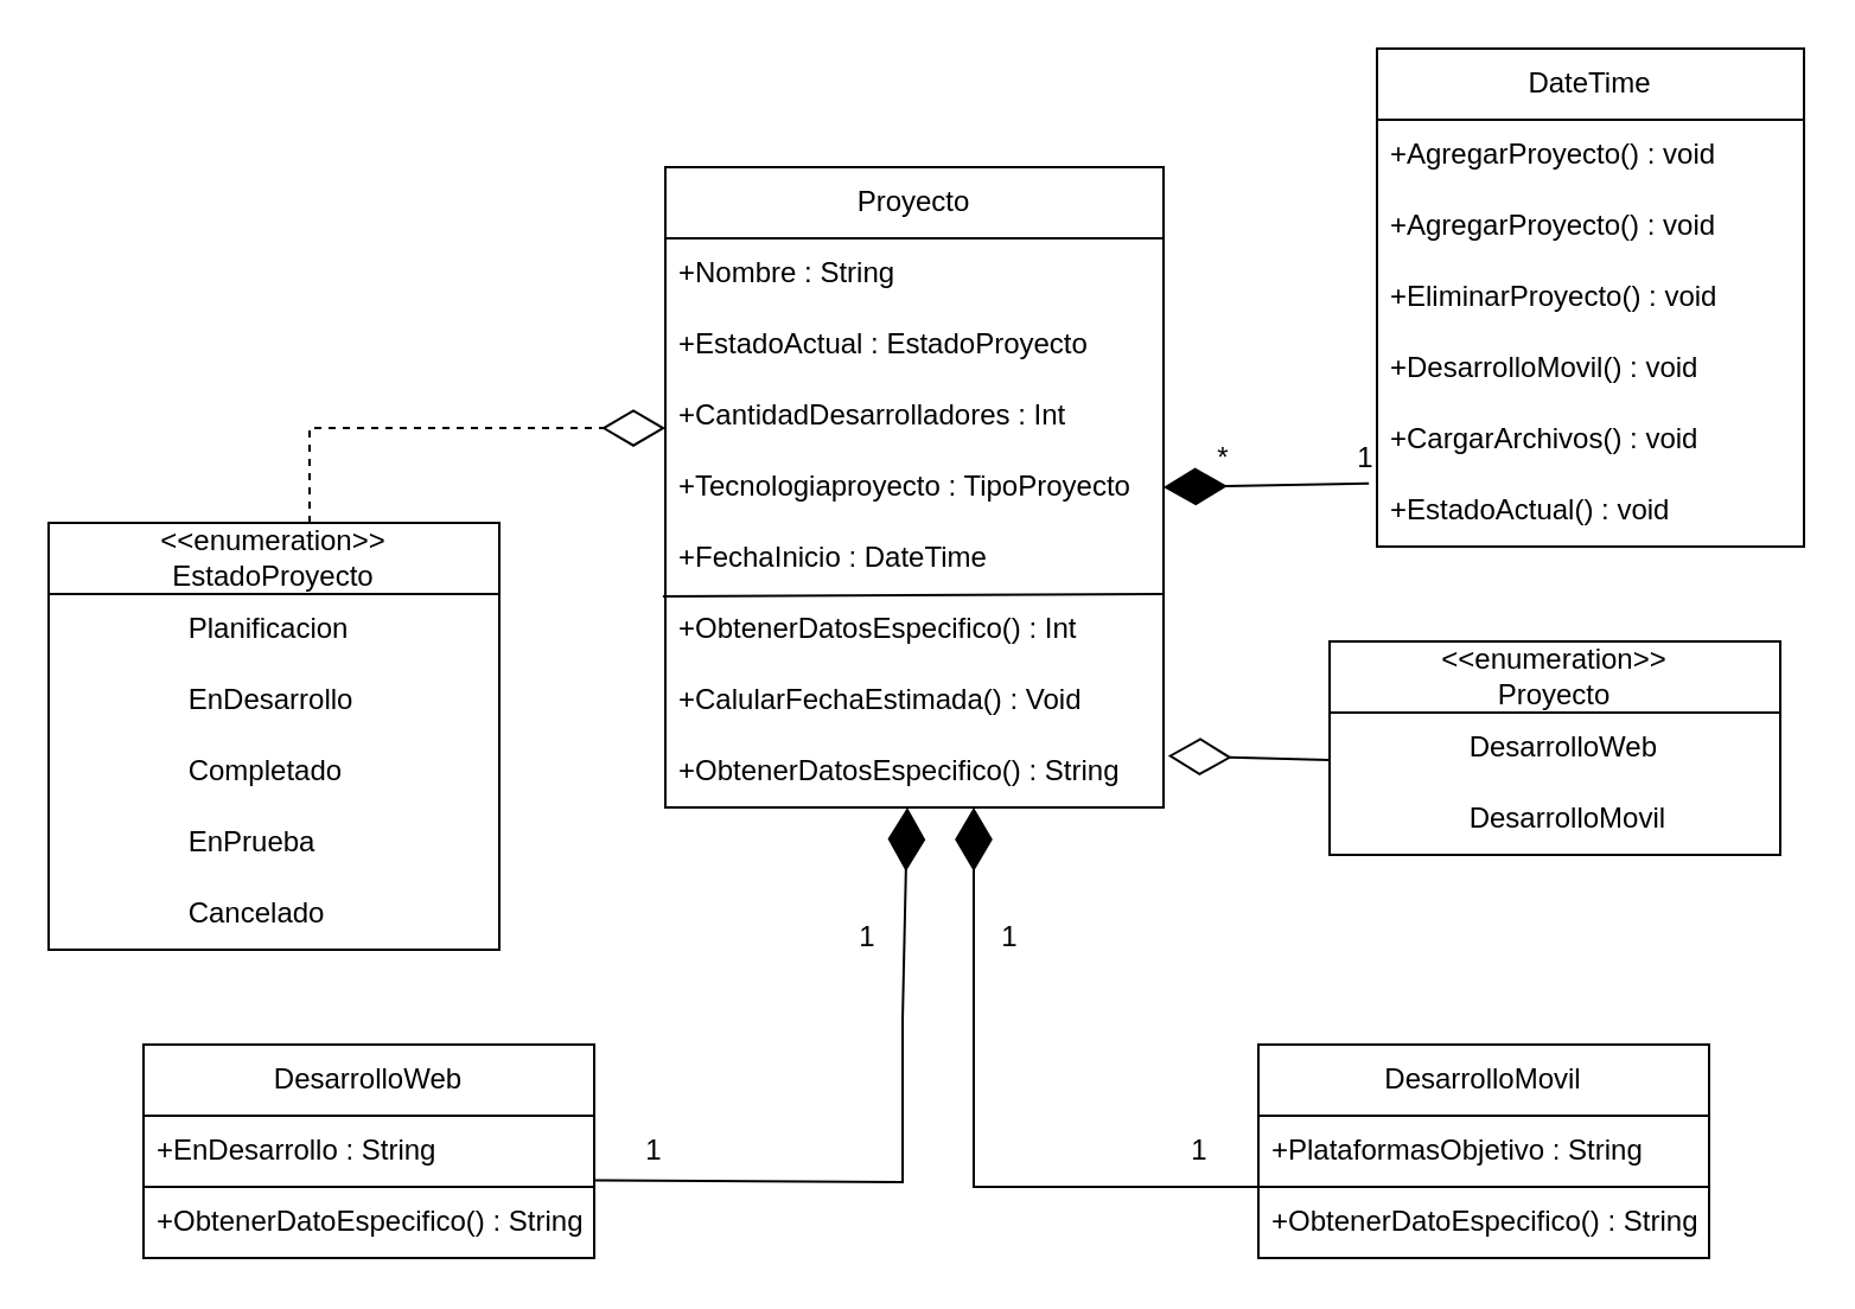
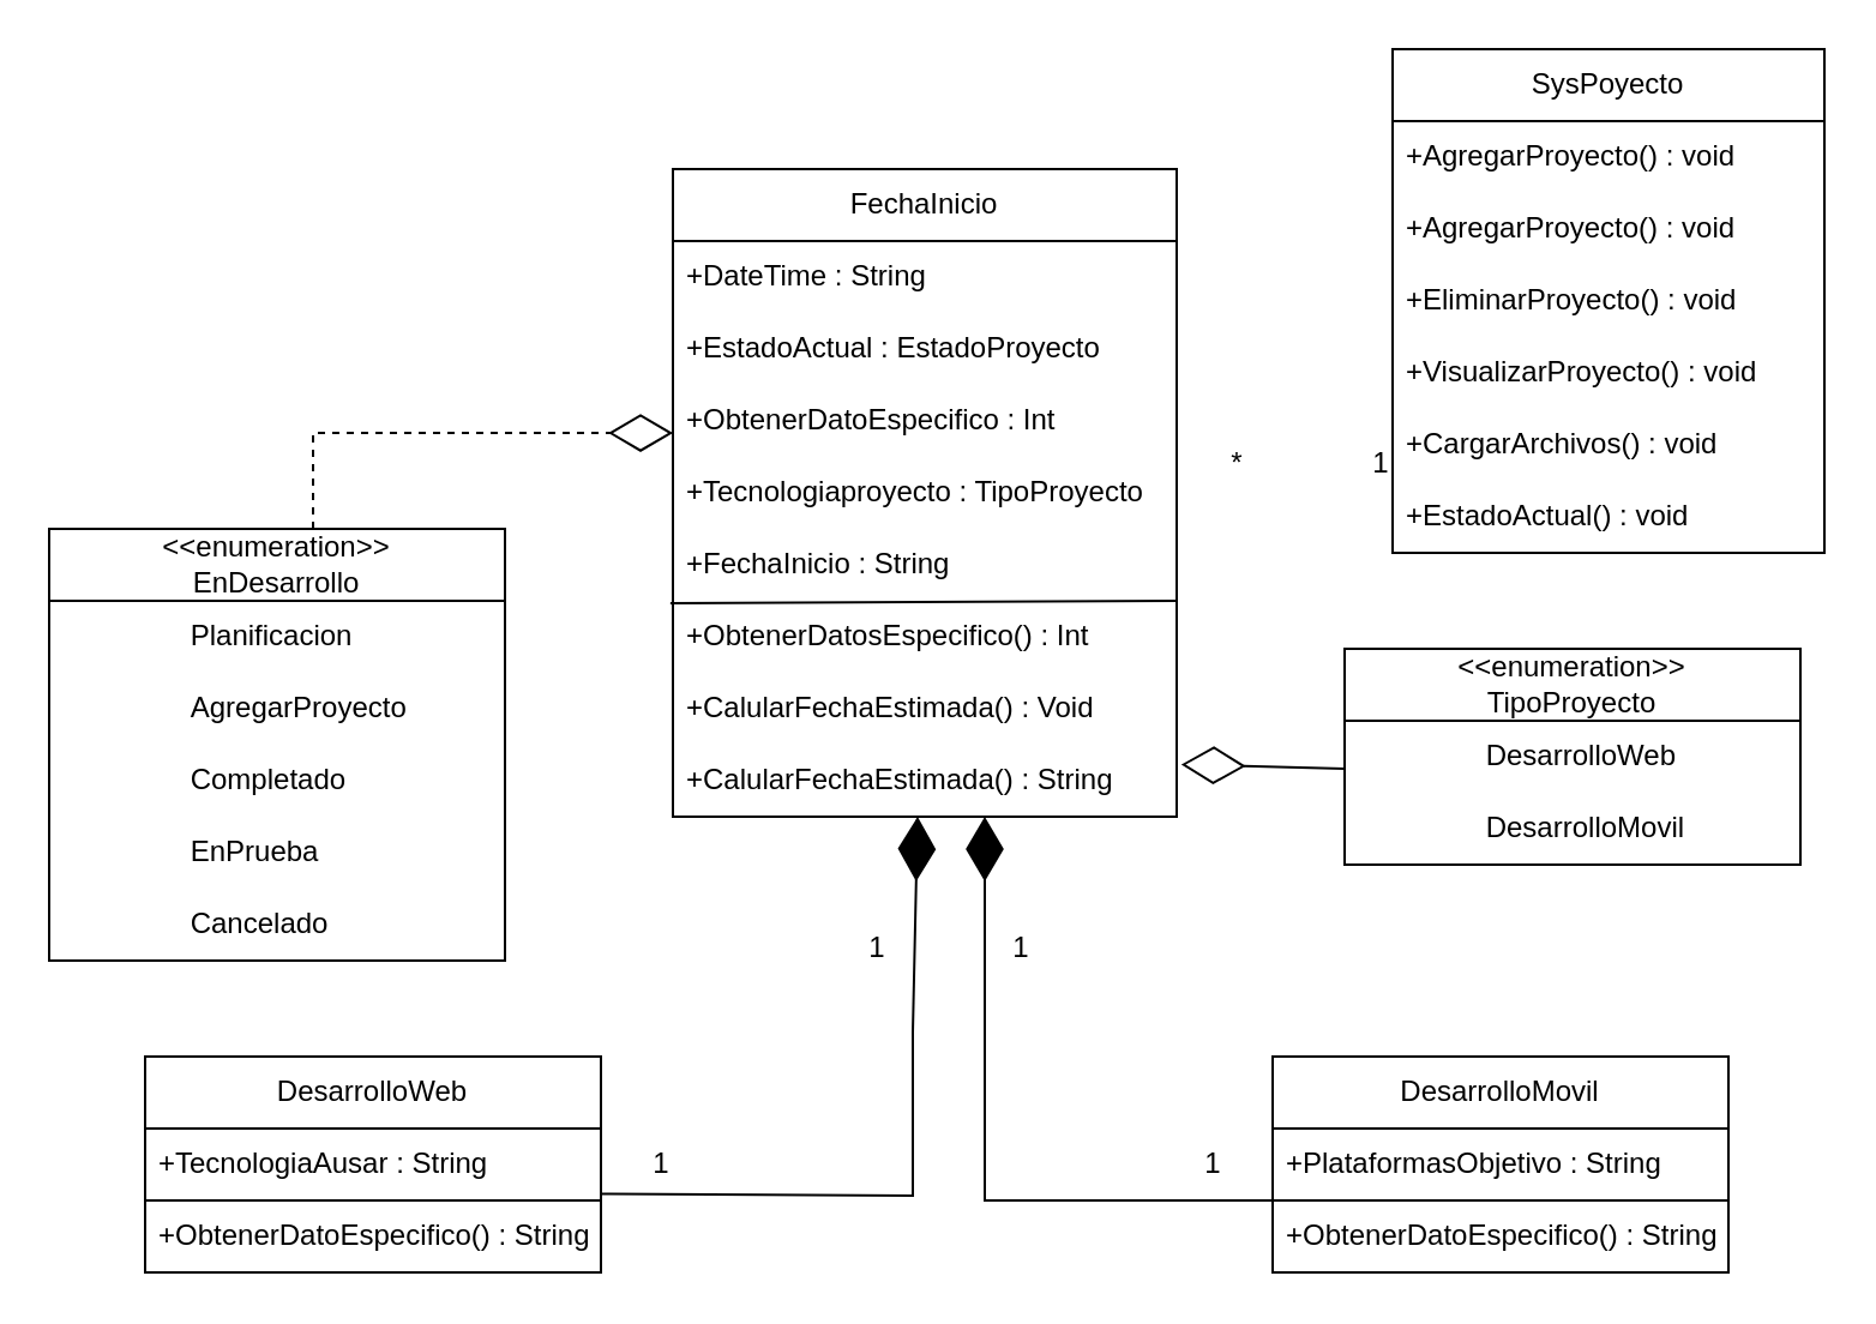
  <mxCell id="0" />
  <mxCell id="1" parent="0" />
- <mxCell id="2" value="Proyecto" style="swimlane;fontStyle=0;childLayout=stackLayout;horizontal=1;startSize=30;horizontalStack=0;resizeParent=1;resizeParentMax=0;resizeLast=0;collapsible=1;marginBottom=0;whiteSpace=wrap;html=1;strokeColor=default;" vertex="1" parent="1"><mxGeometry x="280" y="70" width="210" height="270" as="geometry"><mxRectangle x="80" y="70" width="70" height="30" as="alternateBounds" /></mxGeometry></mxCell>
- <mxCell id="3" value="+Nombre : String" style="text;strokeColor=none;fillColor=none;align=left;verticalAlign=middle;spacingLeft=4;spacingRight=4;overflow=hidden;points=[[0,0.5],[1,0.5]];portConstraint=eastwest;rotatable=0;whiteSpace=wrap;html=1;" vertex="1" parent="2"><mxGeometry y="30" width="210" height="30" as="geometry" /></mxCell>
+ <mxCell id="2" value="FechaInicio" style="swimlane;fontStyle=0;childLayout=stackLayout;horizontal=1;startSize=30;horizontalStack=0;resizeParent=1;resizeParentMax=0;resizeLast=0;collapsible=1;marginBottom=0;whiteSpace=wrap;html=1;strokeColor=default;" vertex="1" parent="1"><mxGeometry x="280" y="70" width="210" height="270" as="geometry"><mxRectangle x="80" y="70" width="70" height="30" as="alternateBounds" /></mxGeometry></mxCell>
+ <mxCell id="3" value="+DateTime : String" style="text;strokeColor=none;fillColor=none;align=left;verticalAlign=middle;spacingLeft=4;spacingRight=4;overflow=hidden;points=[[0,0.5],[1,0.5]];portConstraint=eastwest;rotatable=0;whiteSpace=wrap;html=1;" vertex="1" parent="2"><mxGeometry y="30" width="210" height="30" as="geometry" /></mxCell>
  <mxCell id="4" value="+EstadoActual : EstadoProyecto" style="text;strokeColor=none;fillColor=none;align=left;verticalAlign=middle;spacingLeft=4;spacingRight=4;overflow=hidden;points=[[0,0.5],[1,0.5]];portConstraint=eastwest;rotatable=0;whiteSpace=wrap;html=1;dashed=1;" vertex="1" parent="2"><mxGeometry y="60" width="210" height="30" as="geometry" /></mxCell>
- <mxCell id="5" value="+CantidadDesarrolladores : Int" style="text;strokeColor=none;fillColor=none;align=left;verticalAlign=middle;spacingLeft=4;spacingRight=4;overflow=hidden;points=[[0,0.5],[1,0.5]];portConstraint=eastwest;rotatable=0;whiteSpace=wrap;html=1;" vertex="1" parent="2"><mxGeometry y="90" width="210" height="30" as="geometry" /></mxCell>
+ <mxCell id="5" value="+ObtenerDatoEspecifico : Int" style="text;strokeColor=none;fillColor=none;align=left;verticalAlign=middle;spacingLeft=4;spacingRight=4;overflow=hidden;points=[[0,0.5],[1,0.5]];portConstraint=eastwest;rotatable=0;whiteSpace=wrap;html=1;" vertex="1" parent="2"><mxGeometry y="90" width="210" height="30" as="geometry" /></mxCell>
  <mxCell id="6" value="+Tecnologiaproyecto : TipoProyecto" style="text;strokeColor=none;fillColor=none;align=left;verticalAlign=middle;spacingLeft=4;spacingRight=4;overflow=hidden;points=[[0,0.5],[1,0.5]];portConstraint=eastwest;rotatable=0;whiteSpace=wrap;html=1;" vertex="1" parent="2"><mxGeometry y="120" width="210" height="30" as="geometry" /></mxCell>
- <mxCell id="7" value="+FechaInicio : DateTime" style="text;strokeColor=none;fillColor=none;align=left;verticalAlign=middle;spacingLeft=4;spacingRight=4;overflow=hidden;points=[[0,0.5],[1,0.5]];portConstraint=eastwest;rotatable=0;whiteSpace=wrap;html=1;" vertex="1" parent="2"><mxGeometry y="150" width="210" height="30" as="geometry" /></mxCell>
+ <mxCell id="7" value="+FechaInicio : String" style="text;strokeColor=none;fillColor=none;align=left;verticalAlign=middle;spacingLeft=4;spacingRight=4;overflow=hidden;points=[[0,0.5],[1,0.5]];portConstraint=eastwest;rotatable=0;whiteSpace=wrap;html=1;" vertex="1" parent="2"><mxGeometry y="150" width="210" height="30" as="geometry" /></mxCell>
  <mxCell id="8" value="+ObtenerDatosEspecifico() : Int" style="text;strokeColor=none;fillColor=none;align=left;verticalAlign=middle;spacingLeft=4;spacingRight=4;overflow=hidden;points=[[0,0.5],[1,0.5]];portConstraint=eastwest;rotatable=0;whiteSpace=wrap;html=1;" vertex="1" parent="2"><mxGeometry y="180" width="210" height="30" as="geometry" /></mxCell>
  <mxCell id="9" value="+CalularFechaEstimada() : Void" style="text;strokeColor=none;fillColor=none;align=left;verticalAlign=middle;spacingLeft=4;spacingRight=4;overflow=hidden;points=[[0,0.5],[1,0.5]];portConstraint=eastwest;rotatable=0;whiteSpace=wrap;html=1;" vertex="1" parent="2"><mxGeometry y="210" width="210" height="30" as="geometry" /></mxCell>
- <mxCell id="10" value="+ObtenerDatosEspecifico() : String" style="text;strokeColor=none;fillColor=none;align=left;verticalAlign=middle;spacingLeft=4;spacingRight=4;overflow=hidden;points=[[0,0.5],[1,0.5]];portConstraint=eastwest;rotatable=0;whiteSpace=wrap;html=1;" vertex="1" parent="2"><mxGeometry y="240" width="210" height="30" as="geometry" /></mxCell>
+ <mxCell id="10" value="+CalularFechaEstimada() : String" style="text;strokeColor=none;fillColor=none;align=left;verticalAlign=middle;spacingLeft=4;spacingRight=4;overflow=hidden;points=[[0,0.5],[1,0.5]];portConstraint=eastwest;rotatable=0;whiteSpace=wrap;html=1;" vertex="1" parent="2"><mxGeometry y="240" width="210" height="30" as="geometry" /></mxCell>
  <mxCell id="11" value="" style="endArrow=none;html=1;rounded=0;exitX=-0.005;exitY=1.033;exitDx=0;exitDy=0;exitPerimeter=0;" edge="1" parent="2" source="7"><mxGeometry width="50" height="50" relative="1" as="geometry"><mxPoint x="120" y="330" as="sourcePoint" /><mxPoint x="210" y="180" as="targetPoint" /></mxGeometry></mxCell>
  <mxCell id="12" value="DesarrolloWeb" style="swimlane;fontStyle=0;childLayout=stackLayout;horizontal=1;startSize=30;horizontalStack=0;resizeParent=1;resizeParentMax=0;resizeLast=0;collapsible=1;marginBottom=0;whiteSpace=wrap;html=1;" vertex="1" parent="1"><mxGeometry x="60" y="440" width="190" height="90" as="geometry"><mxRectangle x="90" y="420" width="70" height="30" as="alternateBounds" /></mxGeometry></mxCell>
- <mxCell id="13" value="+EnDesarrollo : String" style="text;strokeColor=none;fillColor=none;align=left;verticalAlign=middle;spacingLeft=4;spacingRight=4;overflow=hidden;points=[[0,0.5],[1,0.5]];portConstraint=eastwest;rotatable=0;whiteSpace=wrap;html=1;" vertex="1" parent="12"><mxGeometry y="30" width="190" height="30" as="geometry" /></mxCell>
+ <mxCell id="13" value="+TecnologiaAusar : String" style="text;strokeColor=none;fillColor=none;align=left;verticalAlign=middle;spacingLeft=4;spacingRight=4;overflow=hidden;points=[[0,0.5],[1,0.5]];portConstraint=eastwest;rotatable=0;whiteSpace=wrap;html=1;" vertex="1" parent="12"><mxGeometry y="30" width="190" height="30" as="geometry" /></mxCell>
  <mxCell id="14" value="+ObtenerDatoEspecifico() : String" style="text;strokeColor=default;fillColor=none;align=left;verticalAlign=middle;spacingLeft=4;spacingRight=4;overflow=hidden;points=[[0,0.5],[1,0.5]];portConstraint=eastwest;rotatable=0;whiteSpace=wrap;html=1;" vertex="1" parent="12"><mxGeometry y="60" width="190" height="30" as="geometry" /></mxCell>
  <mxCell id="15" value="DesarrolloMovil" style="swimlane;fontStyle=0;childLayout=stackLayout;horizontal=1;startSize=30;horizontalStack=0;resizeParent=1;resizeParentMax=0;resizeLast=0;collapsible=1;marginBottom=0;whiteSpace=wrap;html=1;" vertex="1" parent="1"><mxGeometry x="530" y="440" width="190" height="90" as="geometry"><mxRectangle x="560" y="420" width="70" height="30" as="alternateBounds" /></mxGeometry></mxCell>
  <mxCell id="16" value="+PlataformasObjetivo : String" style="text;strokeColor=none;fillColor=none;align=left;verticalAlign=middle;spacingLeft=4;spacingRight=4;overflow=hidden;points=[[0,0.5],[1,0.5]];portConstraint=eastwest;rotatable=0;whiteSpace=wrap;html=1;" vertex="1" parent="15"><mxGeometry y="30" width="190" height="30" as="geometry" /></mxCell>
  <mxCell id="17" value="+ObtenerDatoEspecifico() : String" style="text;strokeColor=default;fillColor=none;align=left;verticalAlign=middle;spacingLeft=4;spacingRight=4;overflow=hidden;points=[[0,0.5],[1,0.5]];portConstraint=eastwest;rotatable=0;whiteSpace=wrap;html=1;" vertex="1" parent="15"><mxGeometry y="60" width="190" height="30" as="geometry" /></mxCell>
- <mxCell id="18" value="&amp;lt;&amp;lt;enumeration&amp;gt;&amp;gt;&lt;div&gt;EstadoProyecto&lt;/div&gt;" style="swimlane;fontStyle=0;childLayout=stackLayout;horizontal=1;startSize=30;horizontalStack=0;resizeParent=1;resizeParentMax=0;resizeLast=0;collapsible=1;marginBottom=0;whiteSpace=wrap;html=1;" vertex="1" parent="1"><mxGeometry x="20" y="220" width="190" height="180" as="geometry"><mxRectangle x="340" y="40" width="70" height="30" as="alternateBounds" /></mxGeometry></mxCell>
+ <mxCell id="18" value="&amp;lt;&amp;lt;enumeration&amp;gt;&amp;gt;&lt;div&gt;EnDesarrollo&lt;/div&gt;" style="swimlane;fontStyle=0;childLayout=stackLayout;horizontal=1;startSize=30;horizontalStack=0;resizeParent=1;resizeParentMax=0;resizeLast=0;collapsible=1;marginBottom=0;whiteSpace=wrap;html=1;" vertex="1" parent="1"><mxGeometry x="20" y="220" width="190" height="180" as="geometry"><mxRectangle x="340" y="40" width="70" height="30" as="alternateBounds" /></mxGeometry></mxCell>
  <mxCell id="19" value="&lt;span style=&quot;white-space: pre;&quot;&gt;&#09;&lt;/span&gt;&lt;span style=&quot;white-space: pre;&quot;&gt;&#09;&lt;/span&gt;Planificacion" style="text;strokeColor=none;fillColor=none;align=left;verticalAlign=middle;spacingLeft=4;spacingRight=4;overflow=hidden;points=[[0,0.5],[1,0.5]];portConstraint=eastwest;rotatable=0;whiteSpace=wrap;html=1;" vertex="1" parent="18"><mxGeometry y="30" width="190" height="30" as="geometry" /></mxCell>
- <mxCell id="20" value="&lt;span style=&quot;white-space: pre;&quot;&gt;&#09;&lt;/span&gt;&lt;span style=&quot;white-space: pre;&quot;&gt;&#09;&lt;/span&gt;EnDesarrollo" style="text;strokeColor=none;fillColor=none;align=left;verticalAlign=middle;spacingLeft=4;spacingRight=4;overflow=hidden;points=[[0,0.5],[1,0.5]];portConstraint=eastwest;rotatable=0;whiteSpace=wrap;html=1;" vertex="1" parent="18"><mxGeometry y="60" width="190" height="30" as="geometry" /></mxCell>
+ <mxCell id="20" value="&lt;span style=&quot;white-space: pre;&quot;&gt;&#09;&lt;/span&gt;&lt;span style=&quot;white-space: pre;&quot;&gt;&#09;&lt;/span&gt;AgregarProyecto" style="text;strokeColor=none;fillColor=none;align=left;verticalAlign=middle;spacingLeft=4;spacingRight=4;overflow=hidden;points=[[0,0.5],[1,0.5]];portConstraint=eastwest;rotatable=0;whiteSpace=wrap;html=1;" vertex="1" parent="18"><mxGeometry y="60" width="190" height="30" as="geometry" /></mxCell>
  <mxCell id="21" value="&lt;span style=&quot;white-space: pre;&quot;&gt;&#09;&lt;/span&gt;&lt;span style=&quot;white-space: pre;&quot;&gt;&#09;&lt;/span&gt;Completado" style="text;strokeColor=none;fillColor=none;align=left;verticalAlign=middle;spacingLeft=4;spacingRight=4;overflow=hidden;points=[[0,0.5],[1,0.5]];portConstraint=eastwest;rotatable=0;whiteSpace=wrap;html=1;" vertex="1" parent="18"><mxGeometry y="90" width="190" height="30" as="geometry" /></mxCell>
  <mxCell id="22" value="&lt;span style=&quot;white-space: pre;&quot;&gt;&#09;&lt;/span&gt;&lt;span style=&quot;white-space: pre;&quot;&gt;&#09;&lt;/span&gt;EnPrueba" style="text;strokeColor=none;fillColor=none;align=left;verticalAlign=middle;spacingLeft=4;spacingRight=4;overflow=hidden;points=[[0,0.5],[1,0.5]];portConstraint=eastwest;rotatable=0;whiteSpace=wrap;html=1;" vertex="1" parent="18"><mxGeometry y="120" width="190" height="30" as="geometry" /></mxCell>
  <mxCell id="23" value="&lt;span style=&quot;white-space: pre;&quot;&gt;&#09;&lt;/span&gt;&lt;span style=&quot;white-space: pre;&quot;&gt;&#09;&lt;/span&gt;Cancelado" style="text;strokeColor=none;fillColor=none;align=left;verticalAlign=middle;spacingLeft=4;spacingRight=4;overflow=hidden;points=[[0,0.5],[1,0.5]];portConstraint=eastwest;rotatable=0;whiteSpace=wrap;html=1;" vertex="1" parent="18"><mxGeometry y="150" width="190" height="30" as="geometry" /></mxCell>
- <mxCell id="24" value="&amp;lt;&amp;lt;enumeration&amp;gt;&amp;gt;&lt;div&gt;Proyecto&lt;/div&gt;" style="swimlane;fontStyle=0;childLayout=stackLayout;horizontal=1;startSize=30;horizontalStack=0;resizeParent=1;resizeParentMax=0;resizeLast=0;collapsible=1;marginBottom=0;whiteSpace=wrap;html=1;" vertex="1" parent="1"><mxGeometry x="560" y="270" width="190" height="90" as="geometry"><mxRectangle x="340" y="40" width="70" height="30" as="alternateBounds" /></mxGeometry></mxCell>
+ <mxCell id="24" value="&amp;lt;&amp;lt;enumeration&amp;gt;&amp;gt;&lt;div&gt;TipoProyecto&lt;/div&gt;" style="swimlane;fontStyle=0;childLayout=stackLayout;horizontal=1;startSize=30;horizontalStack=0;resizeParent=1;resizeParentMax=0;resizeLast=0;collapsible=1;marginBottom=0;whiteSpace=wrap;html=1;" vertex="1" parent="1"><mxGeometry x="560" y="270" width="190" height="90" as="geometry"><mxRectangle x="340" y="40" width="70" height="30" as="alternateBounds" /></mxGeometry></mxCell>
  <mxCell id="25" value="&lt;span style=&quot;white-space: pre;&quot;&gt;&#09;&lt;span style=&quot;white-space: pre;&quot;&gt;&#09;&lt;/span&gt;&lt;/span&gt;DesarrolloWeb" style="text;strokeColor=none;fillColor=none;align=left;verticalAlign=middle;spacingLeft=4;spacingRight=4;overflow=hidden;points=[[0,0.5],[1,0.5]];portConstraint=eastwest;rotatable=0;whiteSpace=wrap;html=1;" vertex="1" parent="24"><mxGeometry y="30" width="190" height="30" as="geometry" /></mxCell>
  <mxCell id="26" value="&lt;span style=&quot;white-space: pre;&quot;&gt;&#09;&lt;/span&gt;&lt;span style=&quot;white-space: pre;&quot;&gt;&#09;&lt;/span&gt;DesarrolloMovil" style="text;strokeColor=none;fillColor=none;align=left;verticalAlign=middle;spacingLeft=4;spacingRight=4;overflow=hidden;points=[[0,0.5],[1,0.5]];portConstraint=eastwest;rotatable=0;whiteSpace=wrap;html=1;" vertex="1" parent="24"><mxGeometry y="60" width="190" height="30" as="geometry" /></mxCell>
  <mxCell id="27" value="" style="endArrow=diamondThin;endFill=1;endSize=24;html=1;rounded=0;exitX=1.013;exitY=0.986;exitDx=0;exitDy=0;exitPerimeter=0;" edge="1" parent="1" target="2"><mxGeometry width="160" relative="1" as="geometry"><mxPoint x="250" y="497.24" as="sourcePoint" /><mxPoint x="359.01" y="360" as="targetPoint" /><Array as="points"><mxPoint x="380" y="498" /><mxPoint x="380" y="430" /></Array></mxGeometry></mxCell>
  <mxCell id="28" value="1" style="text;html=1;align=center;verticalAlign=middle;resizable=0;points=[];autosize=1;strokeColor=none;fillColor=none;" vertex="1" parent="1"><mxGeometry x="350" y="380" width="30" height="30" as="geometry" /></mxCell>
  <mxCell id="29" value="1" style="text;html=1;align=center;verticalAlign=middle;resizable=0;points=[];autosize=1;strokeColor=none;fillColor=none;" vertex="1" parent="1"><mxGeometry x="260" y="470" width="30" height="30" as="geometry" /></mxCell>
  <mxCell id="30" value="" style="endArrow=diamondThin;endFill=1;endSize=24;html=1;rounded=0;" edge="1" parent="1"><mxGeometry width="160" relative="1" as="geometry"><mxPoint x="530" y="500" as="sourcePoint" /><mxPoint x="410" y="340" as="targetPoint" /><Array as="points"><mxPoint x="410" y="500" /><mxPoint x="410" y="440" /><mxPoint x="410" y="350" /></Array></mxGeometry></mxCell>
  <mxCell id="31" value="1" style="text;html=1;align=center;verticalAlign=middle;resizable=0;points=[];autosize=1;strokeColor=none;fillColor=none;" vertex="1" parent="1"><mxGeometry x="410" y="380" width="30" height="30" as="geometry" /></mxCell>
  <mxCell id="32" value="1" style="text;html=1;align=center;verticalAlign=middle;resizable=0;points=[];autosize=1;strokeColor=none;fillColor=none;" vertex="1" parent="1"><mxGeometry x="490" y="470" width="30" height="30" as="geometry" /></mxCell>
- <mxCell id="33" value="DateTime" style="swimlane;fontStyle=0;childLayout=stackLayout;horizontal=1;startSize=30;horizontalStack=0;resizeParent=1;resizeParentMax=0;resizeLast=0;collapsible=1;marginBottom=0;whiteSpace=wrap;html=1;" vertex="1" parent="1"><mxGeometry x="580" width="180" height="210" as="geometry" y="20"><mxRectangle x="340" y="40" width="70" height="30" as="alternateBounds" /></mxGeometry></mxCell>
+ <mxCell id="33" value="SysPoyecto" style="swimlane;fontStyle=0;childLayout=stackLayout;horizontal=1;startSize=30;horizontalStack=0;resizeParent=1;resizeParentMax=0;resizeLast=0;collapsible=1;marginBottom=0;whiteSpace=wrap;html=1;" vertex="1" parent="1"><mxGeometry x="580" width="180" height="210" as="geometry" y="20"><mxRectangle x="340" y="40" width="70" height="30" as="alternateBounds" /></mxGeometry></mxCell>
  <mxCell id="34" value="+AgregarProyecto() : void" style="text;strokeColor=none;fillColor=none;align=left;verticalAlign=middle;spacingLeft=4;spacingRight=4;overflow=hidden;points=[[0,0.5],[1,0.5]];portConstraint=eastwest;rotatable=0;whiteSpace=wrap;html=1;" vertex="1" parent="33"><mxGeometry y="30" width="180" height="30" as="geometry" /></mxCell>
  <mxCell id="35" value="+AgregarProyecto() : void" style="text;strokeColor=none;fillColor=none;align=left;verticalAlign=middle;spacingLeft=4;spacingRight=4;overflow=hidden;points=[[0,0.5],[1,0.5]];portConstraint=eastwest;rotatable=0;whiteSpace=wrap;html=1;" vertex="1" parent="33"><mxGeometry y="60" width="180" height="30" as="geometry" /></mxCell>
  <mxCell id="36" value="+EliminarProyecto() : void" style="text;strokeColor=none;fillColor=none;align=left;verticalAlign=middle;spacingLeft=4;spacingRight=4;overflow=hidden;points=[[0,0.5],[1,0.5]];portConstraint=eastwest;rotatable=0;whiteSpace=wrap;html=1;" vertex="1" parent="33"><mxGeometry y="90" width="180" height="30" as="geometry" /></mxCell>
- <mxCell id="37" value="+DesarrolloMovil() : void" style="text;strokeColor=none;fillColor=none;align=left;verticalAlign=middle;spacingLeft=4;spacingRight=4;overflow=hidden;points=[[0,0.5],[1,0.5]];portConstraint=eastwest;rotatable=0;whiteSpace=wrap;html=1;" vertex="1" parent="33"><mxGeometry y="120" width="180" height="30" as="geometry" /></mxCell>
+ <mxCell id="37" value="+VisualizarProyecto() : void" style="text;strokeColor=none;fillColor=none;align=left;verticalAlign=middle;spacingLeft=4;spacingRight=4;overflow=hidden;points=[[0,0.5],[1,0.5]];portConstraint=eastwest;rotatable=0;whiteSpace=wrap;html=1;" vertex="1" parent="33"><mxGeometry y="120" width="180" height="30" as="geometry" /></mxCell>
  <mxCell id="38" value="+CargarArchivos() : void" style="text;strokeColor=none;fillColor=none;align=left;verticalAlign=middle;spacingLeft=4;spacingRight=4;overflow=hidden;points=[[0,0.5],[1,0.5]];portConstraint=eastwest;rotatable=0;whiteSpace=wrap;html=1;" vertex="1" parent="33"><mxGeometry y="150" width="180" height="30" as="geometry" /></mxCell>
  <mxCell id="39" value="+EstadoActual() : void&amp;nbsp;" style="text;strokeColor=none;fillColor=none;align=left;verticalAlign=middle;spacingLeft=4;spacingRight=4;overflow=hidden;points=[[0,0.5],[1,0.5]];portConstraint=eastwest;rotatable=0;whiteSpace=wrap;html=1;" vertex="1" parent="33"><mxGeometry y="180" width="180" height="30" as="geometry" /></mxCell>
  <mxCell id="40" value="" style="endArrow=diamondThin;endFill=0;endSize=24;html=1;rounded=0;exitX=0.579;exitY=0;exitDx=0;exitDy=0;exitPerimeter=0;entryX=0;entryY=0.667;entryDx=0;entryDy=0;entryPerimeter=0;dashed=1;" edge="1" parent="1" source="18" target="5"><mxGeometry width="160" relative="1" as="geometry"><mxPoint x="60" y="170" as="sourcePoint" /><mxPoint x="220" y="170" as="targetPoint" /><Array as="points"><mxPoint x="130" y="180" /></Array></mxGeometry></mxCell>
  <mxCell id="41" value="" style="endArrow=diamondThin;endFill=0;endSize=24;html=1;rounded=0;exitX=0;exitY=0.667;exitDx=0;exitDy=0;exitPerimeter=0;entryX=1.009;entryY=0.274;entryDx=0;entryDy=0;entryPerimeter=0;" edge="1" parent="1" source="25" target="10"><mxGeometry width="160" relative="1" as="geometry"><mxPoint x="510" y="240" as="sourcePoint" /><mxPoint x="670" y="240" as="targetPoint" /><Array as="points" /></mxGeometry></mxCell>
- <mxCell id="42" value="" style="endArrow=diamondThin;endFill=1;endSize=24;html=1;rounded=0;exitX=-0.019;exitY=0.111;exitDx=0;exitDy=0;exitPerimeter=0;entryX=1;entryY=0.5;entryDx=0;entryDy=0;" edge="1" parent="1" source="39" target="6"><mxGeometry width="160" relative="1" as="geometry"><mxPoint x="340" y="250" as="sourcePoint" /><mxPoint x="500" y="250" as="targetPoint" /></mxGeometry></mxCell>
  <mxCell id="43" value="*" style="text;html=1;align=center;verticalAlign=middle;resizable=0;points=[];autosize=1;strokeColor=none;fillColor=none;" vertex="1" parent="1"><mxGeometry x="500" y="178" width="30" height="30" as="geometry" /></mxCell>
  <mxCell id="44" value="1" style="text;html=1;align=center;verticalAlign=middle;resizable=0;points=[];autosize=1;strokeColor=none;fillColor=none;" vertex="1" parent="1"><mxGeometry x="560" y="178" width="30" height="30" as="geometry" /></mxCell>
